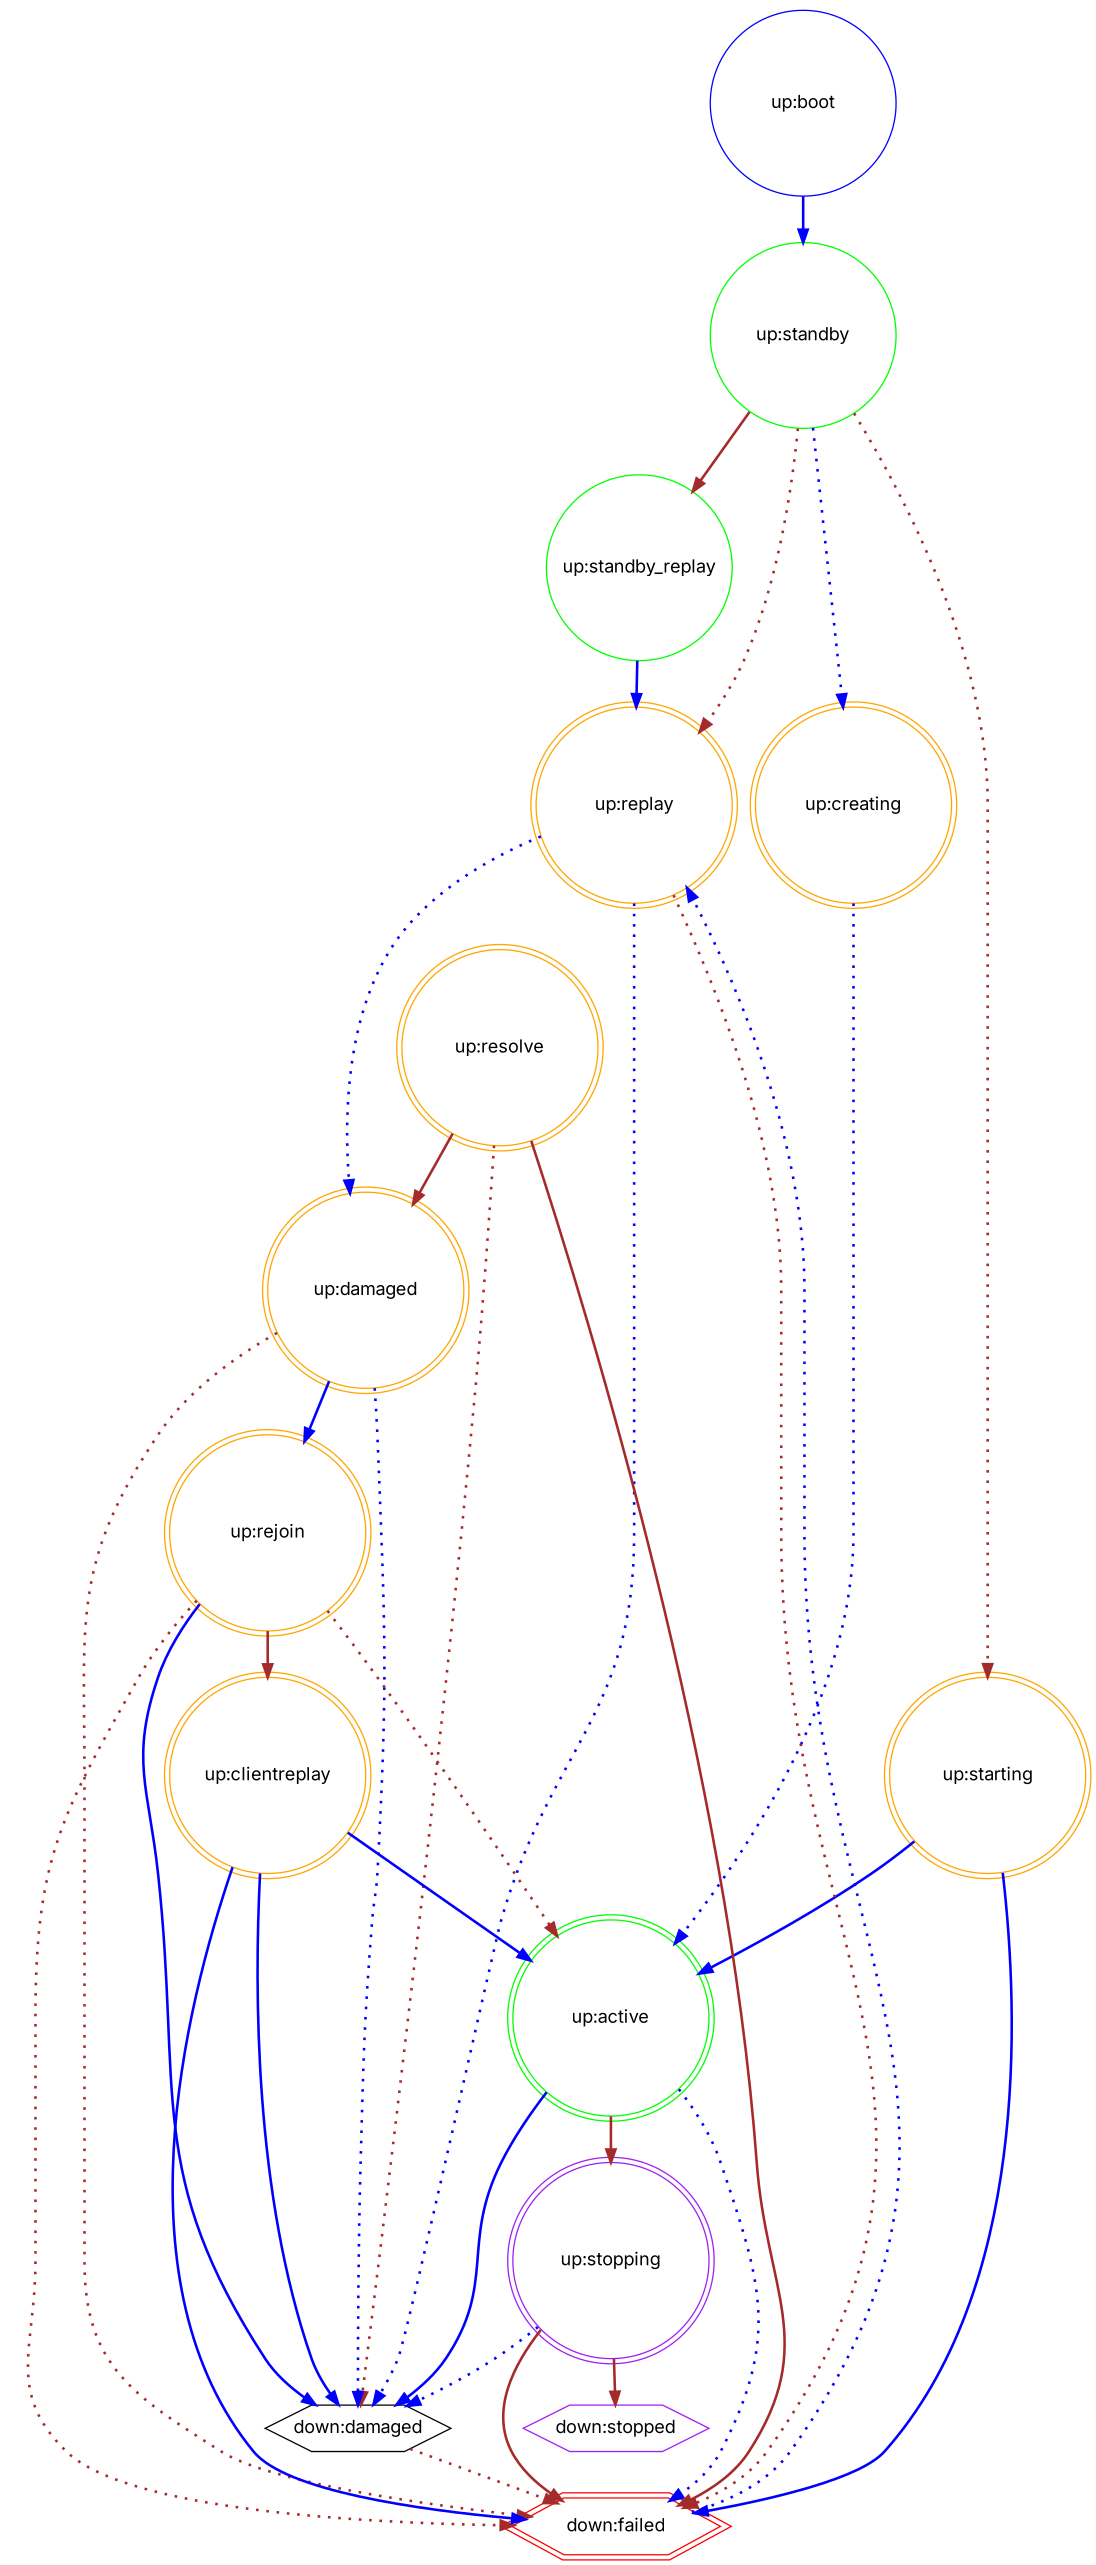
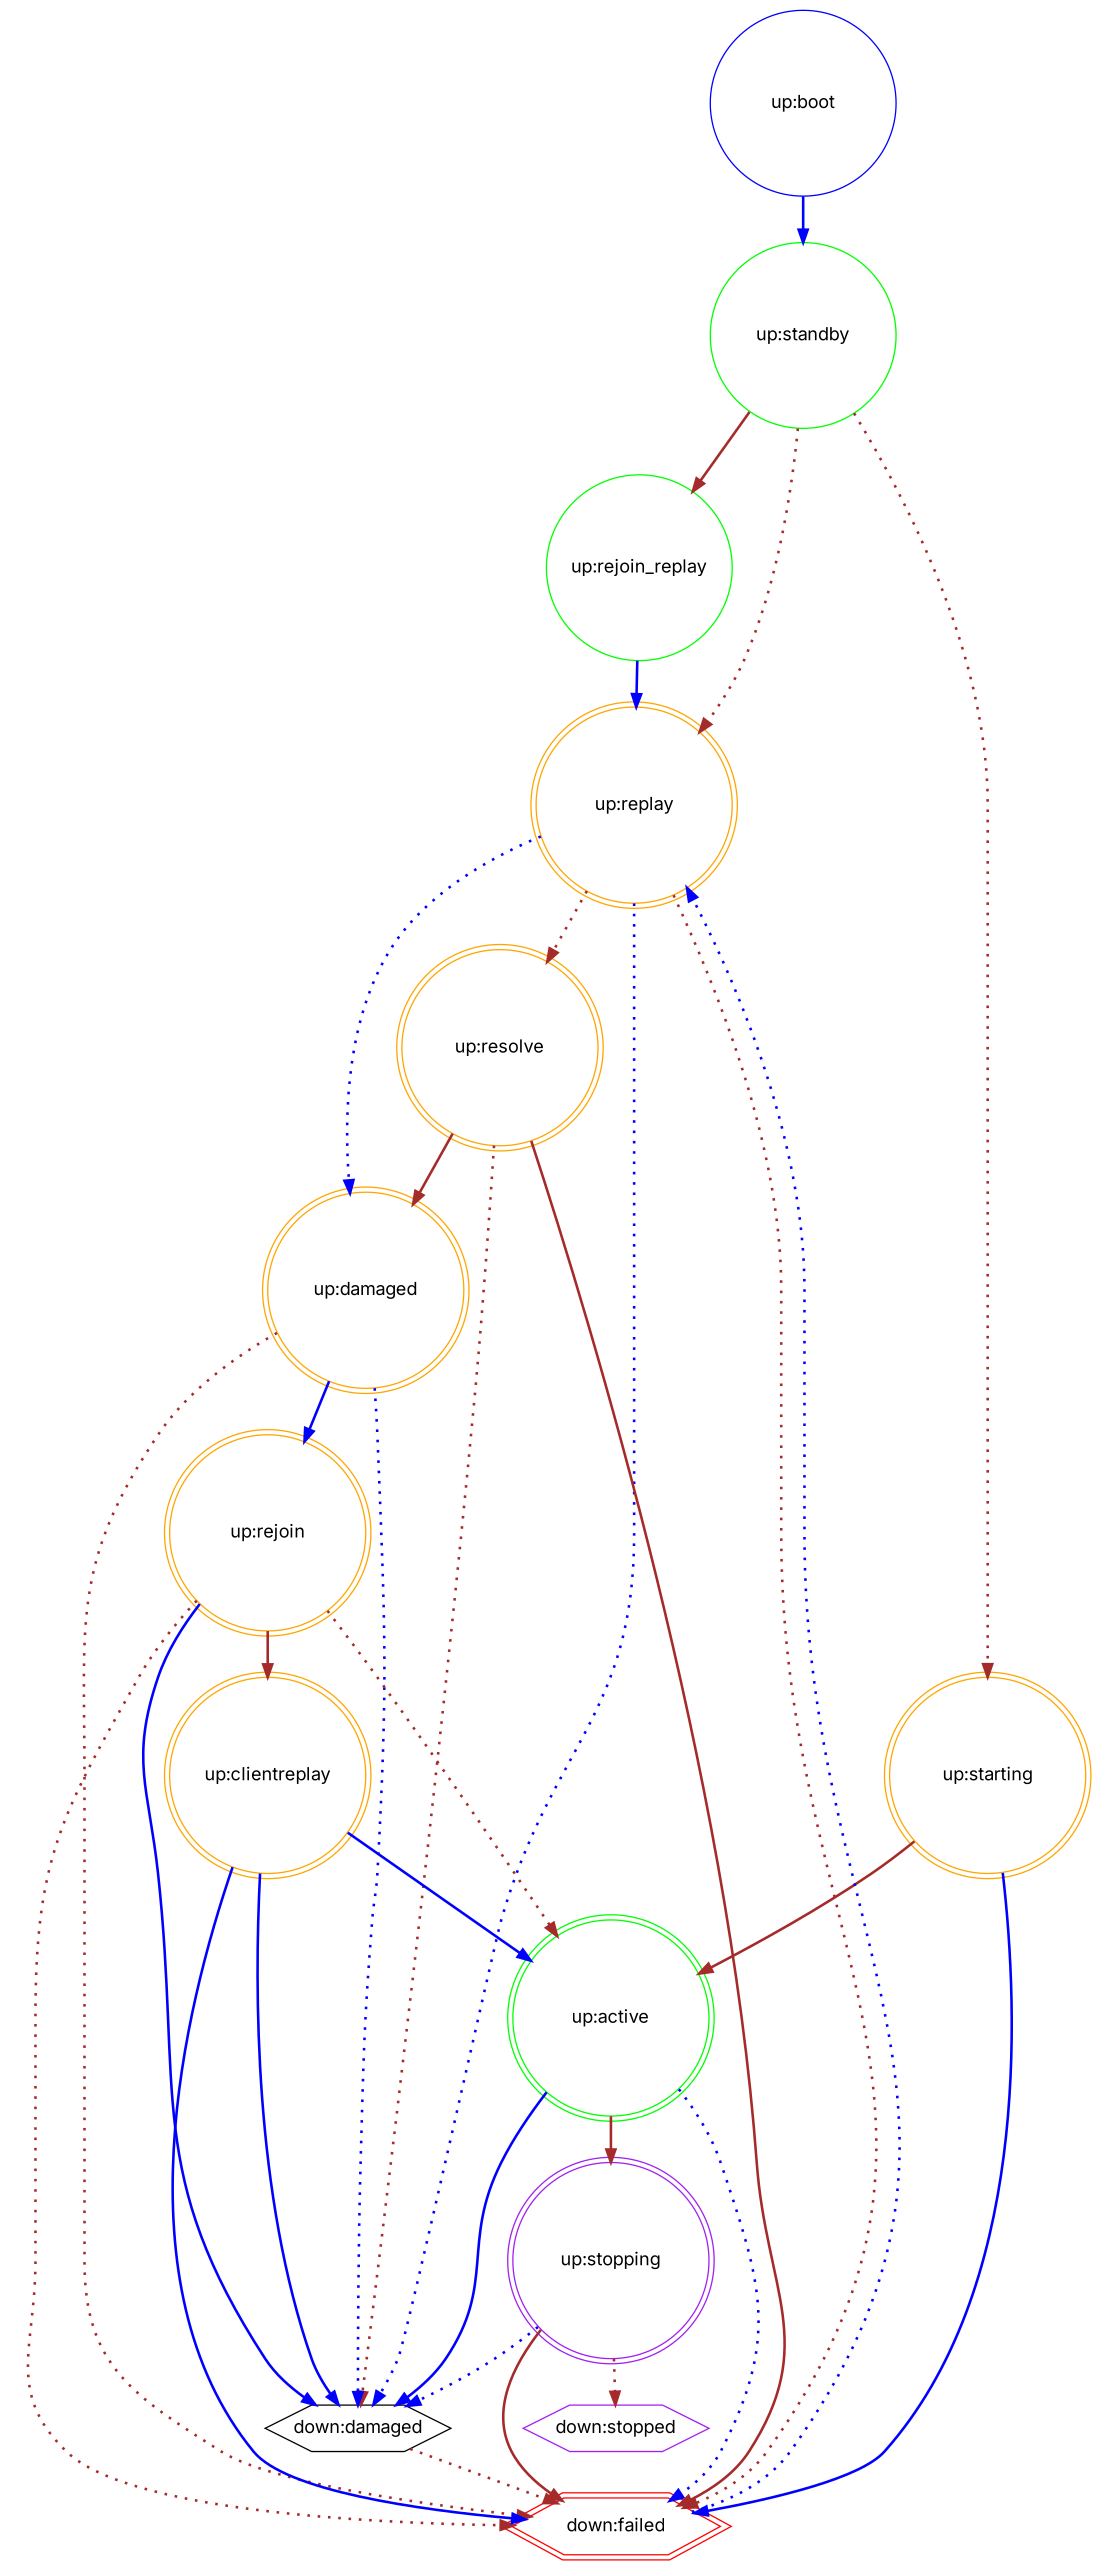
  digraph {
    fontname=Inter
    node [color=orange fixedsize=true fontname=Inter peripheries=2 shape=circle style=unfilled]
    edge [color=blue fontname=Inter penwidth=2.0 style=solid]
    n1 [color=blue label="up:boot" peripheries=1 width=2.0]
    n2 [color=green label="up:standby" peripheries=1 width=2.0]
-   n3 [color=green label="up:standby_replay" peripheries=1 width=2.0]
-   n4 [label="up:creating" width=2.0]
+   n3 [color=green label="up:rejoin_replay" peripheries=1 width=2.0]
    n5 [label="up:starting" width=2.0]
    n6 [label="up:replay" width=2.0]
    n7 [color=green label="up:active" width=2.0]
    n8 [color=red label="down:failed" shape=polygon sides=6 width=2.0]
    n9 [label="up:resolve" width=2.0]
    n10 [label="up:damaged" width=2.0]
    n11 [color=black label="down:damaged" peripheries=1 shape=polygon sides=6 width=2.0]
    n12 [color=purple label="up:stopping" width=2.0]
    n13 [label="up:rejoin" width=2.0]
    n14 [label="up:clientreplay" width=2.0]
    n15 [color=purple label="down:stopped" peripheries=1 shape=polygon sides=6 width=2.0]
    n1 -> n2
    n2 -> n3 [color=brown]
-   n2 -> n4 [style=dotted]
    n2 -> n5 [color=brown style=dotted]
    n2 -> n6 [color=brown style=dotted]
    n3 -> n6
-   n4 -> n7 [style=dotted]
-   n5 -> n7
+   n5 -> n7 [color=brown]
    n5 -> n8
    n6 -> n8 [color=brown style=dotted]
+   n6 -> n9 [color=brown style=dotted]
    n6 -> n10 [style=dotted]
    n6 -> n11 [style=dotted]
    n7 -> n8 [style=dotted]
    n7 -> n11
    n7 -> n12 [color=brown]
    n8 -> n6 [style=dotted]
    n9 -> n8 [color=brown]
    n9 -> n10 [color=brown]
    n9 -> n11 [color=brown style=dotted]
    n10 -> n8 [color=brown style=dotted]
    n10 -> n11 [style=dotted]
    n10 -> n13
    n11 -> n8 [color=brown style=dotted]
    n12 -> n8 [color=brown]
    n12 -> n11 [style=dotted]
-   n12 -> n15 [color=brown]
+   n12 -> n15 [color=brown style=dotted]
    n13 -> n7 [color=brown style=dotted]
    n13 -> n8 [color=brown style=dotted]
    n13 -> n11
    n13 -> n14 [color=brown]
    n14 -> n7
    n14 -> n8
    n14 -> n11
  }
